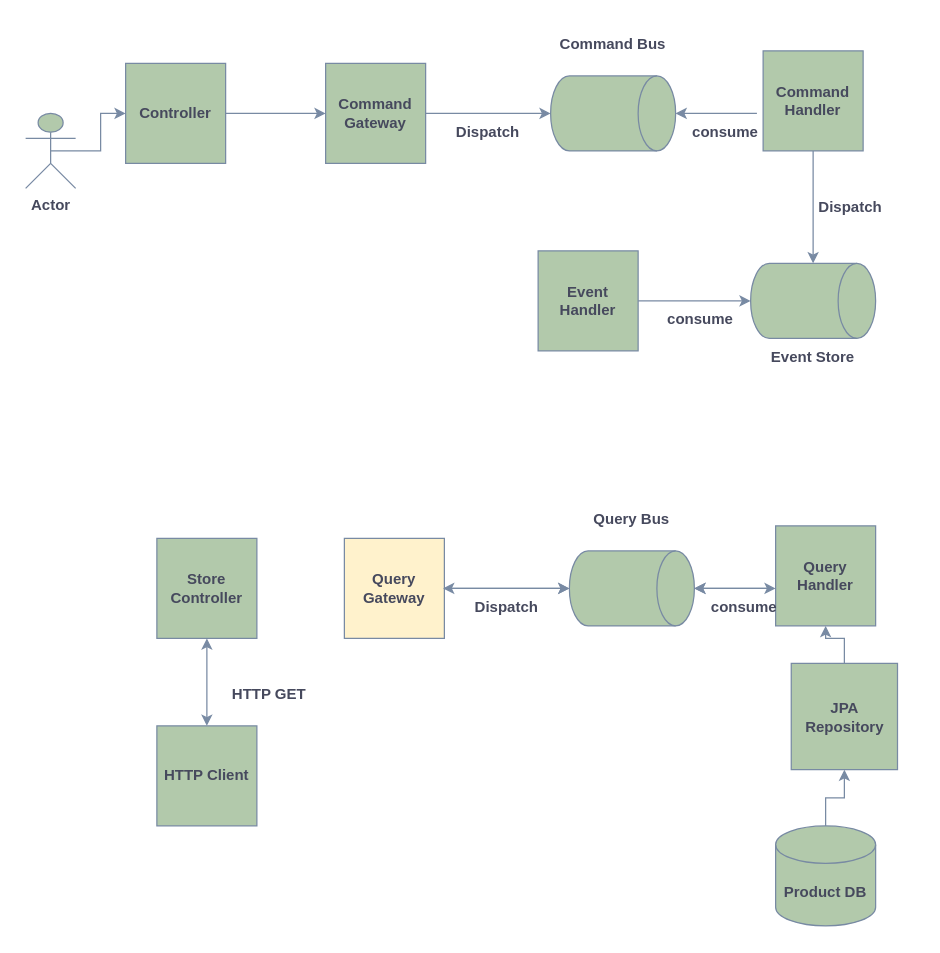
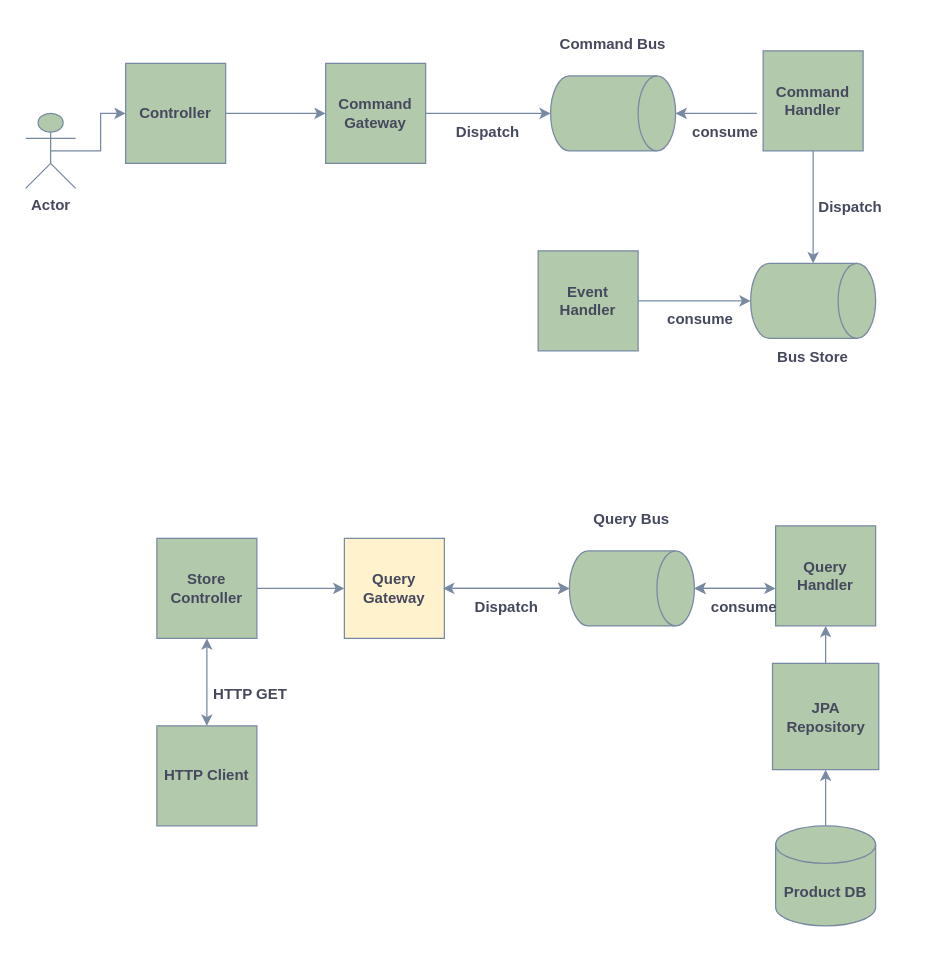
  <mxCell id="0" />
  <mxCell id="1" parent="0" />
  <mxCell id="2" style="edgeStyle=orthogonalEdgeStyle;rounded=0;orthogonalLoop=1;jettySize=auto;html=1;exitX=-0.062;exitY=0.625;exitDx=0;exitDy=0;exitPerimeter=0;labelBackgroundColor=none;strokeColor=#788AA3;fontColor=default;fontStyle=1" parent="1" source="12" target="9" edge="1"><mxGeometry relative="1" as="geometry" /></mxCell>
  <mxCell id="3" style="edgeStyle=orthogonalEdgeStyle;rounded=0;orthogonalLoop=1;jettySize=auto;html=1;entryX=0;entryY=0.5;entryDx=0;entryDy=0;labelBackgroundColor=none;strokeColor=#788AA3;fontColor=default;fontStyle=1" parent="1" source="4" target="8" edge="1"><mxGeometry relative="1" as="geometry"><mxPoint x="280" y="90" as="targetPoint" /></mxGeometry></mxCell>
  <mxCell id="4" value="Controller" style="whiteSpace=wrap;html=1;aspect=fixed;labelBackgroundColor=none;fillColor=#B2C9AB;strokeColor=#788AA3;fontColor=#46495D;fontStyle=1" parent="1" vertex="1"><mxGeometry x="100" y="50" width="80" height="80" as="geometry" /></mxCell>
  <mxCell id="5" style="edgeStyle=orthogonalEdgeStyle;rounded=0;orthogonalLoop=1;jettySize=auto;html=1;entryX=0;entryY=0.5;entryDx=0;entryDy=0;exitX=0.5;exitY=0.5;exitDx=0;exitDy=0;exitPerimeter=0;labelBackgroundColor=none;strokeColor=#788AA3;fontColor=default;fontStyle=1" parent="1" source="6" target="4" edge="1"><mxGeometry relative="1" as="geometry" /></mxCell>
  <mxCell id="6" value="Actor" style="shape=umlActor;verticalLabelPosition=bottom;verticalAlign=top;html=1;outlineConnect=0;labelBackgroundColor=none;fillColor=#B2C9AB;strokeColor=#788AA3;fontColor=#46495D;fontStyle=1" parent="1" vertex="1"><mxGeometry x="20" y="90" width="40" height="60" as="geometry" /></mxCell>
  <mxCell id="7" style="edgeStyle=orthogonalEdgeStyle;rounded=0;orthogonalLoop=1;jettySize=auto;html=1;entryX=0.5;entryY=1;entryDx=0;entryDy=0;entryPerimeter=0;labelBackgroundColor=none;strokeColor=#788AA3;fontColor=default;fontStyle=1" parent="1" source="8" target="9" edge="1"><mxGeometry relative="1" as="geometry" /></mxCell>
  <mxCell id="8" value="Command Gateway" style="whiteSpace=wrap;html=1;aspect=fixed;labelBackgroundColor=none;fillColor=#B2C9AB;strokeColor=#788AA3;fontColor=#46495D;fontStyle=1" parent="1" vertex="1"><mxGeometry x="260" y="50" width="80" height="80" as="geometry" /></mxCell>
  <mxCell id="9" value="" style="shape=cylinder3;whiteSpace=wrap;html=1;boundedLbl=1;backgroundOutline=1;size=15;rotation=90;labelBackgroundColor=none;fillColor=#B2C9AB;strokeColor=#788AA3;fontColor=#46495D;fontStyle=1" parent="1" vertex="1"><mxGeometry x="460" y="40" width="60" height="100" as="geometry" /></mxCell>
  <mxCell id="10" value="Command Bus" style="text;html=1;strokeColor=none;fillColor=none;align=center;verticalAlign=middle;whiteSpace=wrap;rounded=0;labelBackgroundColor=none;fontColor=#46495D;fontStyle=1" parent="1" vertex="1"><mxGeometry x="440" y="20" width="100" height="30" as="geometry" /></mxCell>
  <mxCell id="11" style="edgeStyle=orthogonalEdgeStyle;rounded=0;orthogonalLoop=1;jettySize=auto;html=1;entryX=0;entryY=0.5;entryDx=0;entryDy=0;entryPerimeter=0;labelBackgroundColor=none;strokeColor=#788AA3;fontColor=default;fontStyle=1" parent="1" source="12" target="15" edge="1"><mxGeometry relative="1" as="geometry" /></mxCell>
  <mxCell id="12" value="Command Handler" style="whiteSpace=wrap;html=1;aspect=fixed;labelBackgroundColor=none;fillColor=#B2C9AB;strokeColor=#788AA3;fontColor=#46495D;fontStyle=1" parent="1" vertex="1"><mxGeometry x="610" y="40" width="80" height="80" as="geometry" /></mxCell>
  <mxCell id="13" value="Dispatch" style="text;html=1;strokeColor=none;fillColor=none;align=center;verticalAlign=middle;whiteSpace=wrap;rounded=0;labelBackgroundColor=none;fontColor=#46495D;fontStyle=1" parent="1" vertex="1"><mxGeometry x="340" y="90" width="100" height="30" as="geometry" /></mxCell>
  <mxCell id="14" value="consume" style="text;html=1;strokeColor=none;fillColor=none;align=center;verticalAlign=middle;whiteSpace=wrap;rounded=0;labelBackgroundColor=none;fontColor=#46495D;fontStyle=1" parent="1" vertex="1"><mxGeometry x="530" y="90" width="100" height="30" as="geometry" /></mxCell>
  <mxCell id="15" value="" style="shape=cylinder3;whiteSpace=wrap;html=1;boundedLbl=1;backgroundOutline=1;size=15;rotation=90;labelBackgroundColor=none;fillColor=#B2C9AB;strokeColor=#788AA3;fontColor=#46495D;fontStyle=1" parent="1" vertex="1"><mxGeometry x="620" y="190" width="60" height="100" as="geometry" /></mxCell>
  <mxCell id="16" value="" style="edgeStyle=orthogonalEdgeStyle;rounded=0;orthogonalLoop=1;jettySize=auto;html=1;labelBackgroundColor=none;strokeColor=#788AA3;fontColor=default;fontStyle=1" parent="1" source="17" target="15" edge="1"><mxGeometry relative="1" as="geometry" /></mxCell>
  <mxCell id="17" value="Event &lt;br&gt;Handler" style="whiteSpace=wrap;html=1;aspect=fixed;labelBackgroundColor=none;fillColor=#B2C9AB;strokeColor=#788AA3;fontColor=#46495D;fontStyle=1" parent="1" vertex="1"><mxGeometry x="430" y="200" width="80" height="80" as="geometry" /></mxCell>
- <mxCell id="18" value="Event Store" style="text;html=1;strokeColor=none;fillColor=none;align=center;verticalAlign=middle;whiteSpace=wrap;rounded=0;labelBackgroundColor=none;fontColor=#46495D;fontStyle=1" parent="1" vertex="1"><mxGeometry x="600" y="270" width="100" height="30" as="geometry" /></mxCell>
+ <mxCell id="18" value="Bus Store" style="text;html=1;strokeColor=none;fillColor=none;align=center;verticalAlign=middle;whiteSpace=wrap;rounded=0;labelBackgroundColor=none;fontColor=#46495D;fontStyle=1" parent="1" vertex="1"><mxGeometry x="600" y="270" width="100" height="30" as="geometry" /></mxCell>
  <mxCell id="19" value="Dispatch" style="text;html=1;strokeColor=none;fillColor=none;align=center;verticalAlign=middle;whiteSpace=wrap;rounded=0;labelBackgroundColor=none;fontColor=#46495D;fontStyle=1" parent="1" vertex="1"><mxGeometry x="630" y="150" width="100" height="30" as="geometry" /></mxCell>
  <mxCell id="20" value="consume" style="text;html=1;strokeColor=none;fillColor=none;align=center;verticalAlign=middle;whiteSpace=wrap;rounded=0;labelBackgroundColor=none;fontColor=#46495D;fontStyle=1" parent="1" vertex="1"><mxGeometry x="510" y="240" width="100" height="30" as="geometry" /></mxCell>
  <mxCell id="21" style="edgeStyle=orthogonalEdgeStyle;rounded=0;orthogonalLoop=1;jettySize=auto;html=1;exitX=-0.062;exitY=0.625;exitDx=0;exitDy=0;exitPerimeter=0;labelBackgroundColor=none;strokeColor=#788AA3;fontColor=default;fontStyle=1" parent="1" source="29" target="26" edge="1"><mxGeometry relative="1" as="geometry" /></mxCell>
+ <mxCell id="22" style="edgeStyle=orthogonalEdgeStyle;rounded=0;orthogonalLoop=1;jettySize=auto;html=1;entryX=0;entryY=0.5;entryDx=0;entryDy=0;labelBackgroundColor=none;strokeColor=#788AA3;fontColor=default;fontStyle=1" parent="1" source="23" target="25" edge="1"><mxGeometry relative="1" as="geometry"><mxPoint x="295" y="470" as="targetPoint" /></mxGeometry></mxCell>
  <mxCell id="23" value="Store&lt;br&gt;Controller" style="whiteSpace=wrap;html=1;aspect=fixed;labelBackgroundColor=none;fillColor=#B2C9AB;strokeColor=#788AA3;fontColor=#46495D;fontStyle=1" parent="1" vertex="1"><mxGeometry x="125" y="430" width="80" height="80" as="geometry" /></mxCell>
  <mxCell id="24" style="edgeStyle=orthogonalEdgeStyle;rounded=0;orthogonalLoop=1;jettySize=auto;html=1;entryX=0.5;entryY=1;entryDx=0;entryDy=0;entryPerimeter=0;labelBackgroundColor=none;strokeColor=#788AA3;fontColor=default;fontStyle=1" parent="1" source="25" target="26" edge="1"><mxGeometry relative="1" as="geometry" /></mxCell>
  <mxCell id="25" value="Query Gateway" style="whiteSpace=wrap;html=1;aspect=fixed;labelBackgroundColor=none;fillColor=#fff2cc;strokeColor=#788AA3;fontColor=#46495D;fontStyle=1;" parent="1" vertex="1"><mxGeometry x="275" y="430" width="80" height="80" as="geometry" /></mxCell>
  <mxCell id="26" value="" style="shape=cylinder3;whiteSpace=wrap;html=1;boundedLbl=1;backgroundOutline=1;size=15;rotation=90;labelBackgroundColor=none;fillColor=#B2C9AB;strokeColor=#788AA3;fontColor=#46495D;fontStyle=1" parent="1" vertex="1"><mxGeometry x="475" y="420" width="60" height="100" as="geometry" /></mxCell>
  <mxCell id="27" value="Query Bus" style="text;html=1;strokeColor=none;fillColor=none;align=center;verticalAlign=middle;whiteSpace=wrap;rounded=0;labelBackgroundColor=none;fontColor=#46495D;fontStyle=1" parent="1" vertex="1"><mxGeometry x="455" y="400" width="100" height="30" as="geometry" /></mxCell>
  <mxCell id="28" style="edgeStyle=orthogonalEdgeStyle;rounded=0;orthogonalLoop=1;jettySize=auto;html=1;strokeColor=#788AA3;fontColor=#46495D;fillColor=#B2C9AB;exitX=0.5;exitY=0;exitDx=0;exitDy=0;" parent="1" source="34" target="29" edge="1"><mxGeometry relative="1" as="geometry" /></mxCell>
  <mxCell id="29" value="Query&lt;br&gt;Handler" style="whiteSpace=wrap;html=1;aspect=fixed;labelBackgroundColor=none;fillColor=#B2C9AB;strokeColor=#788AA3;fontColor=#46495D;fontStyle=1" parent="1" vertex="1"><mxGeometry x="620" y="420" width="80" height="80" as="geometry" /></mxCell>
  <mxCell id="30" value="Dispatch" style="text;html=1;strokeColor=none;fillColor=none;align=center;verticalAlign=middle;whiteSpace=wrap;rounded=0;labelBackgroundColor=none;fontColor=#46495D;fontStyle=1" parent="1" vertex="1"><mxGeometry x="355" y="470" width="100" height="30" as="geometry" /></mxCell>
  <mxCell id="31" value="consume" style="text;html=1;strokeColor=none;fillColor=none;align=center;verticalAlign=middle;whiteSpace=wrap;rounded=0;labelBackgroundColor=none;fontColor=#46495D;fontStyle=1" parent="1" vertex="1"><mxGeometry x="545" y="470" width="100" height="30" as="geometry" /></mxCell>
  <mxCell id="32" style="edgeStyle=orthogonalEdgeStyle;rounded=0;orthogonalLoop=1;jettySize=auto;html=1;entryX=0.5;entryY=1;entryDx=0;entryDy=0;strokeColor=#788AA3;fontColor=#46495D;fillColor=#B2C9AB;" parent="1" source="33" target="34" edge="1"><mxGeometry relative="1" as="geometry" /></mxCell>
  <mxCell id="33" value="Product DB" style="shape=cylinder3;whiteSpace=wrap;html=1;boundedLbl=1;backgroundOutline=1;size=15;rotation=0;labelBackgroundColor=none;fillColor=#B2C9AB;strokeColor=#788AA3;fontColor=#46495D;fontStyle=1" parent="1" vertex="1"><mxGeometry x="620" y="660" width="80" height="80" as="geometry" /></mxCell>
- <mxCell id="34" value="JPA Repository" style="whiteSpace=wrap;html=1;aspect=fixed;labelBackgroundColor=none;fillColor=#B2C9AB;strokeColor=#788AA3;fontColor=#46495D;fontStyle=1" parent="1" vertex="1"><mxGeometry x="632.5" y="530" width="85" height="85" as="geometry" /></mxCell>
+ <mxCell id="34" value="JPA Repository" style="whiteSpace=wrap;html=1;aspect=fixed;labelBackgroundColor=none;fillColor=#B2C9AB;strokeColor=#788AA3;fontColor=#46495D;fontStyle=1" parent="1" vertex="1"><mxGeometry x="617.5" y="530" width="85" height="85" as="geometry" /></mxCell>
  <mxCell id="35" value="" style="endArrow=classic;startArrow=classic;html=1;rounded=0;strokeColor=#788AA3;fontColor=#46495D;fillColor=#B2C9AB;entryX=0.5;entryY=1;entryDx=0;entryDy=0;entryPerimeter=0;" parent="1" target="26" edge="1"><mxGeometry width="50" height="50" relative="1" as="geometry"><mxPoint x="354" y="470" as="sourcePoint" /><mxPoint x="404" y="420" as="targetPoint" /></mxGeometry></mxCell>
  <mxCell id="36" value="" style="endArrow=classic;startArrow=classic;html=1;rounded=0;strokeColor=#788AA3;fontColor=#46495D;fillColor=#B2C9AB;" parent="1" edge="1"><mxGeometry width="50" height="50" relative="1" as="geometry"><mxPoint x="555" y="470" as="sourcePoint" /><mxPoint x="620" y="470" as="targetPoint" /></mxGeometry></mxCell>
  <mxCell id="37" value="HTTP Client" style="whiteSpace=wrap;html=1;aspect=fixed;labelBackgroundColor=none;fillColor=#B2C9AB;strokeColor=#788AA3;fontColor=#46495D;fontStyle=1" parent="1" vertex="1"><mxGeometry x="125" y="580" width="80" height="80" as="geometry" /></mxCell>
- <mxCell id="38" value="HTTP GET" style="text;html=1;strokeColor=none;fillColor=none;align=center;verticalAlign=middle;whiteSpace=wrap;rounded=0;labelBackgroundColor=none;fontColor=#46495D;fontStyle=1" parent="1" vertex="1"><mxGeometry x="165" y="540" width="100" height="30" as="geometry" /></mxCell>
+ <mxCell id="38" value="HTTP GET" style="text;html=1;strokeColor=none;fillColor=none;align=center;verticalAlign=middle;whiteSpace=wrap;rounded=0;labelBackgroundColor=none;fontColor=#46495D;fontStyle=1" parent="1" vertex="1"><mxGeometry x="150" y="540" width="100" height="30" as="geometry" /></mxCell>
  <mxCell id="39" value="" style="endArrow=classic;startArrow=classic;html=1;rounded=0;strokeColor=#788AA3;fontColor=#46495D;fillColor=#B2C9AB;entryX=0.5;entryY=0;entryDx=0;entryDy=0;exitX=0.5;exitY=1;exitDx=0;exitDy=0;" parent="1" source="23" target="37" edge="1"><mxGeometry width="50" height="50" relative="1" as="geometry"><mxPoint x="140" y="540" as="sourcePoint" /><mxPoint x="241" y="540" as="targetPoint" /></mxGeometry></mxCell>
